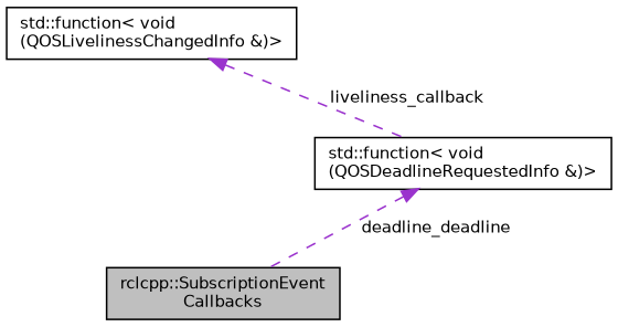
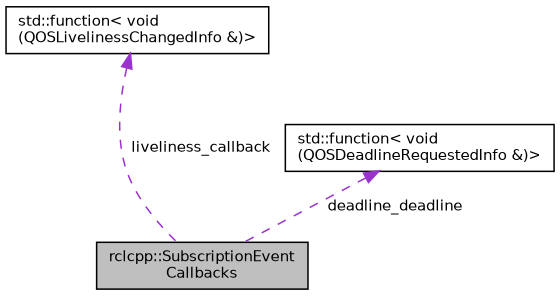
  digraph {
    rankdir=TB
    node [color=black fillcolor=white fontname=Helvetica fontsize=10 shape=record style=filled]
    edge [color=darkorchid3 dir=back fontname=Helvetica fontsize=10 labelfontname=Helvetica labelfontsize=10 style=dashed]
    n1 [fillcolor=grey75 fontcolor=black height=0.2 label="rclcpp::SubscriptionEvent\lCallbacks" width=0.4]
    n2 [height=0.2 label="std::function\< void\l(QOSDeadlineRequestedInfo &)\>" width=0.4]
    n3 [height=0.2 label="std::function\< void\l(QOSLivelinessChangedInfo &)\>" width=0.4]
    n2 -> n1 [label=" deadline_deadline"]
-   n3 -> n2 [label=" liveliness_callback"]
+   n3 -> n1 [label=" liveliness_callback"]
  }
